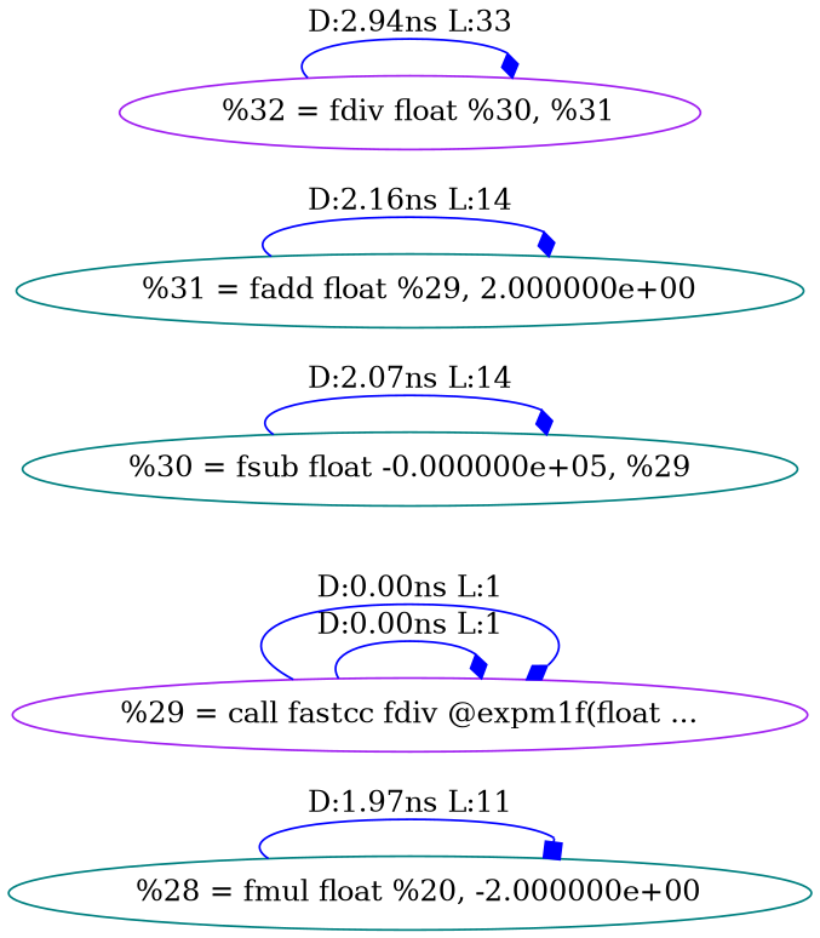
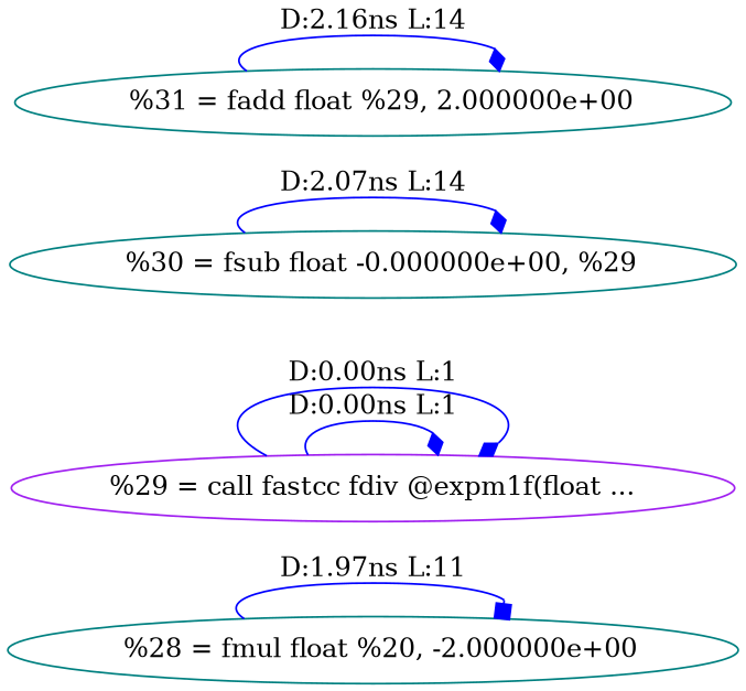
  digraph {
    rankdir=LR
    node [color=teal]
    edge [arrowhead=diamond color=blue]
    n1 [label="  %28 = fmul float %20, -2.000000e+00"]
    n2 [color=purple label="%29 = call fastcc fdiv @expm1f(float ..."]
-   n3 [label="%30 = fsub float -0.000000e+05, %29"]
+   n3 [label="  %30 = fsub float -0.000000e+00, %29"]
    n4 [label="  %31 = fadd float %29, 2.000000e+00"]
-   n5 [color=purple label="  %32 = fdiv float %30, %31"]
    n1 -> n1 [arrowhead=box label="D:1.97ns L:11"]
    n2 -> n2 [label="D:0.00ns L:1"]
    n2 -> n2 [label="D:0.00ns L:1"]
    n3 -> n3 [label="D:2.07ns L:14"]
    n4 -> n4 [label="D:2.16ns L:14"]
-   n5 -> n5 [label="D:2.94ns L:33"]
  }
